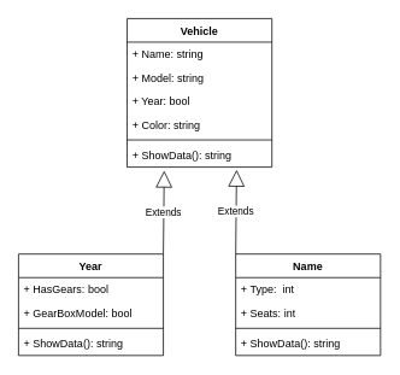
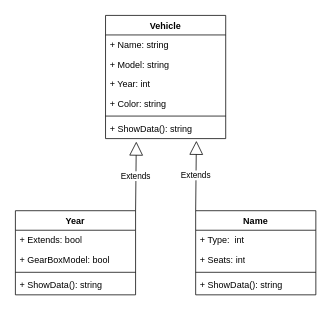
  <mxCell id="0" />
  <mxCell id="1" parent="0" />
  <mxCell id="2" value="Vehicle" style="swimlane;fontStyle=1;align=center;verticalAlign=top;childLayout=stackLayout;horizontal=1;startSize=26;horizontalStack=0;resizeParent=1;resizeParentMax=0;resizeLast=0;collapsible=1;marginBottom=0;whiteSpace=wrap;html=1;" vertex="1" parent="1"><mxGeometry x="140" y="20" width="160" height="164" as="geometry" /></mxCell>
  <mxCell id="3" value="+ Name: string" style="text;strokeColor=none;fillColor=none;align=left;verticalAlign=top;spacingLeft=4;spacingRight=4;overflow=hidden;rotatable=0;points=[[0,0.5],[1,0.5]];portConstraint=eastwest;whiteSpace=wrap;html=1;" vertex="1" parent="2"><mxGeometry y="26" width="160" height="26" as="geometry" /></mxCell>
  <mxCell id="4" value="+ Model: string" style="text;strokeColor=none;fillColor=none;align=left;verticalAlign=top;spacingLeft=4;spacingRight=4;overflow=hidden;rotatable=0;points=[[0,0.5],[1,0.5]];portConstraint=eastwest;whiteSpace=wrap;html=1;" vertex="1" parent="2"><mxGeometry y="52" width="160" height="26" as="geometry" /></mxCell>
- <mxCell id="5" value="+ Year: bool" style="text;strokeColor=none;fillColor=none;align=left;verticalAlign=top;spacingLeft=4;spacingRight=4;overflow=hidden;rotatable=0;points=[[0,0.5],[1,0.5]];portConstraint=eastwest;whiteSpace=wrap;html=1;" vertex="1" parent="2"><mxGeometry y="78" width="160" height="26" as="geometry" /></mxCell>
+ <mxCell id="5" value="+ Year: int" style="text;strokeColor=none;fillColor=none;align=left;verticalAlign=top;spacingLeft=4;spacingRight=4;overflow=hidden;rotatable=0;points=[[0,0.5],[1,0.5]];portConstraint=eastwest;whiteSpace=wrap;html=1;" vertex="1" parent="2"><mxGeometry y="78" width="160" height="26" as="geometry" /></mxCell>
  <mxCell id="6" value="+ Color: string" style="text;strokeColor=none;fillColor=none;align=left;verticalAlign=top;spacingLeft=4;spacingRight=4;overflow=hidden;rotatable=0;points=[[0,0.5],[1,0.5]];portConstraint=eastwest;whiteSpace=wrap;html=1;" vertex="1" parent="2"><mxGeometry y="104" width="160" height="26" as="geometry" /></mxCell>
  <mxCell id="7" value="" style="line;strokeWidth=1;fillColor=none;align=left;verticalAlign=middle;spacingTop=-1;spacingLeft=3;spacingRight=3;rotatable=0;labelPosition=right;points=[];portConstraint=eastwest;strokeColor=inherit;" vertex="1" parent="2"><mxGeometry y="130" width="160" height="8" as="geometry" /></mxCell>
  <mxCell id="8" value="+ ShowData(): string" style="text;strokeColor=none;fillColor=none;align=left;verticalAlign=top;spacingLeft=4;spacingRight=4;overflow=hidden;rotatable=0;points=[[0,0.5],[1,0.5]];portConstraint=eastwest;whiteSpace=wrap;html=1;" vertex="1" parent="2"><mxGeometry y="138" width="160" height="26" as="geometry" /></mxCell>
  <mxCell id="9" value="Year" style="swimlane;fontStyle=1;align=center;verticalAlign=top;childLayout=stackLayout;horizontal=1;startSize=26;horizontalStack=0;resizeParent=1;resizeParentMax=0;resizeLast=0;collapsible=1;marginBottom=0;whiteSpace=wrap;html=1;" vertex="1" parent="1"><mxGeometry x="20" y="280" width="160" height="112" as="geometry" /></mxCell>
- <mxCell id="10" value="+ HasGears: bool" style="text;strokeColor=none;fillColor=none;align=left;verticalAlign=top;spacingLeft=4;spacingRight=4;overflow=hidden;rotatable=0;points=[[0,0.5],[1,0.5]];portConstraint=eastwest;whiteSpace=wrap;html=1;" vertex="1" parent="9"><mxGeometry y="26" width="160" height="26" as="geometry" /></mxCell>
+ <mxCell id="10" value="+ Extends: bool" style="text;strokeColor=none;fillColor=none;align=left;verticalAlign=top;spacingLeft=4;spacingRight=4;overflow=hidden;rotatable=0;points=[[0,0.5],[1,0.5]];portConstraint=eastwest;whiteSpace=wrap;html=1;" vertex="1" parent="9"><mxGeometry y="26" width="160" height="26" as="geometry" /></mxCell>
  <mxCell id="11" value="+ GearBoxModel: bool" style="text;strokeColor=none;fillColor=none;align=left;verticalAlign=top;spacingLeft=4;spacingRight=4;overflow=hidden;rotatable=0;points=[[0,0.5],[1,0.5]];portConstraint=eastwest;whiteSpace=wrap;html=1;" vertex="1" parent="9"><mxGeometry y="52" width="160" height="26" as="geometry" /></mxCell>
  <mxCell id="12" value="" style="line;strokeWidth=1;fillColor=none;align=left;verticalAlign=middle;spacingTop=-1;spacingLeft=3;spacingRight=3;rotatable=0;labelPosition=right;points=[];portConstraint=eastwest;strokeColor=inherit;" vertex="1" parent="9"><mxGeometry y="78" width="160" height="8" as="geometry" /></mxCell>
  <mxCell id="13" value="+ ShowData(): string" style="text;strokeColor=none;fillColor=none;align=left;verticalAlign=top;spacingLeft=4;spacingRight=4;overflow=hidden;rotatable=0;points=[[0,0.5],[1,0.5]];portConstraint=eastwest;whiteSpace=wrap;html=1;" vertex="1" parent="9"><mxGeometry y="86" width="160" height="26" as="geometry" /></mxCell>
  <mxCell id="14" value="Name" style="swimlane;fontStyle=1;align=center;verticalAlign=top;childLayout=stackLayout;horizontal=1;startSize=26;horizontalStack=0;resizeParent=1;resizeParentMax=0;resizeLast=0;collapsible=1;marginBottom=0;whiteSpace=wrap;html=1;" vertex="1" parent="1"><mxGeometry x="260" y="280" width="160" height="112" as="geometry" /></mxCell>
  <mxCell id="15" value="+ Type:&amp;nbsp; int" style="text;strokeColor=none;fillColor=none;align=left;verticalAlign=top;spacingLeft=4;spacingRight=4;overflow=hidden;rotatable=0;points=[[0,0.5],[1,0.5]];portConstraint=eastwest;whiteSpace=wrap;html=1;" vertex="1" parent="14"><mxGeometry y="26" width="160" height="26" as="geometry" /></mxCell>
  <mxCell id="16" value="+ Seats: int" style="text;strokeColor=none;fillColor=none;align=left;verticalAlign=top;spacingLeft=4;spacingRight=4;overflow=hidden;rotatable=0;points=[[0,0.5],[1,0.5]];portConstraint=eastwest;whiteSpace=wrap;html=1;" vertex="1" parent="14"><mxGeometry y="52" width="160" height="26" as="geometry" /></mxCell>
  <mxCell id="17" value="" style="line;strokeWidth=1;fillColor=none;align=left;verticalAlign=middle;spacingTop=-1;spacingLeft=3;spacingRight=3;rotatable=0;labelPosition=right;points=[];portConstraint=eastwest;strokeColor=inherit;" vertex="1" parent="14"><mxGeometry y="78" width="160" height="8" as="geometry" /></mxCell>
  <mxCell id="18" value="+ ShowData(): string" style="text;strokeColor=none;fillColor=none;align=left;verticalAlign=top;spacingLeft=4;spacingRight=4;overflow=hidden;rotatable=0;points=[[0,0.5],[1,0.5]];portConstraint=eastwest;whiteSpace=wrap;html=1;" vertex="1" parent="14"><mxGeometry y="86" width="160" height="26" as="geometry" /></mxCell>
  <mxCell id="19" value="Extends" style="endArrow=block;endSize=16;endFill=0;html=1;rounded=0;exitX=1;exitY=0;exitDx=0;exitDy=0;entryX=0.256;entryY=1.154;entryDx=0;entryDy=0;entryPerimeter=0;" edge="1" parent="1" source="9" target="8"><mxGeometry width="160" relative="1" as="geometry"><mxPoint x="110" y="190" as="sourcePoint" /><mxPoint x="270" y="190" as="targetPoint" /></mxGeometry></mxCell>
  <mxCell id="20" value="Extends" style="endArrow=block;endSize=16;endFill=0;html=1;rounded=0;exitX=0;exitY=0;exitDx=0;exitDy=0;entryX=0.756;entryY=1.115;entryDx=0;entryDy=0;entryPerimeter=0;" edge="1" parent="1" source="14" target="8"><mxGeometry width="160" relative="1" as="geometry"><mxPoint x="230" y="302" as="sourcePoint" /><mxPoint x="231" y="210" as="targetPoint" /></mxGeometry></mxCell>
